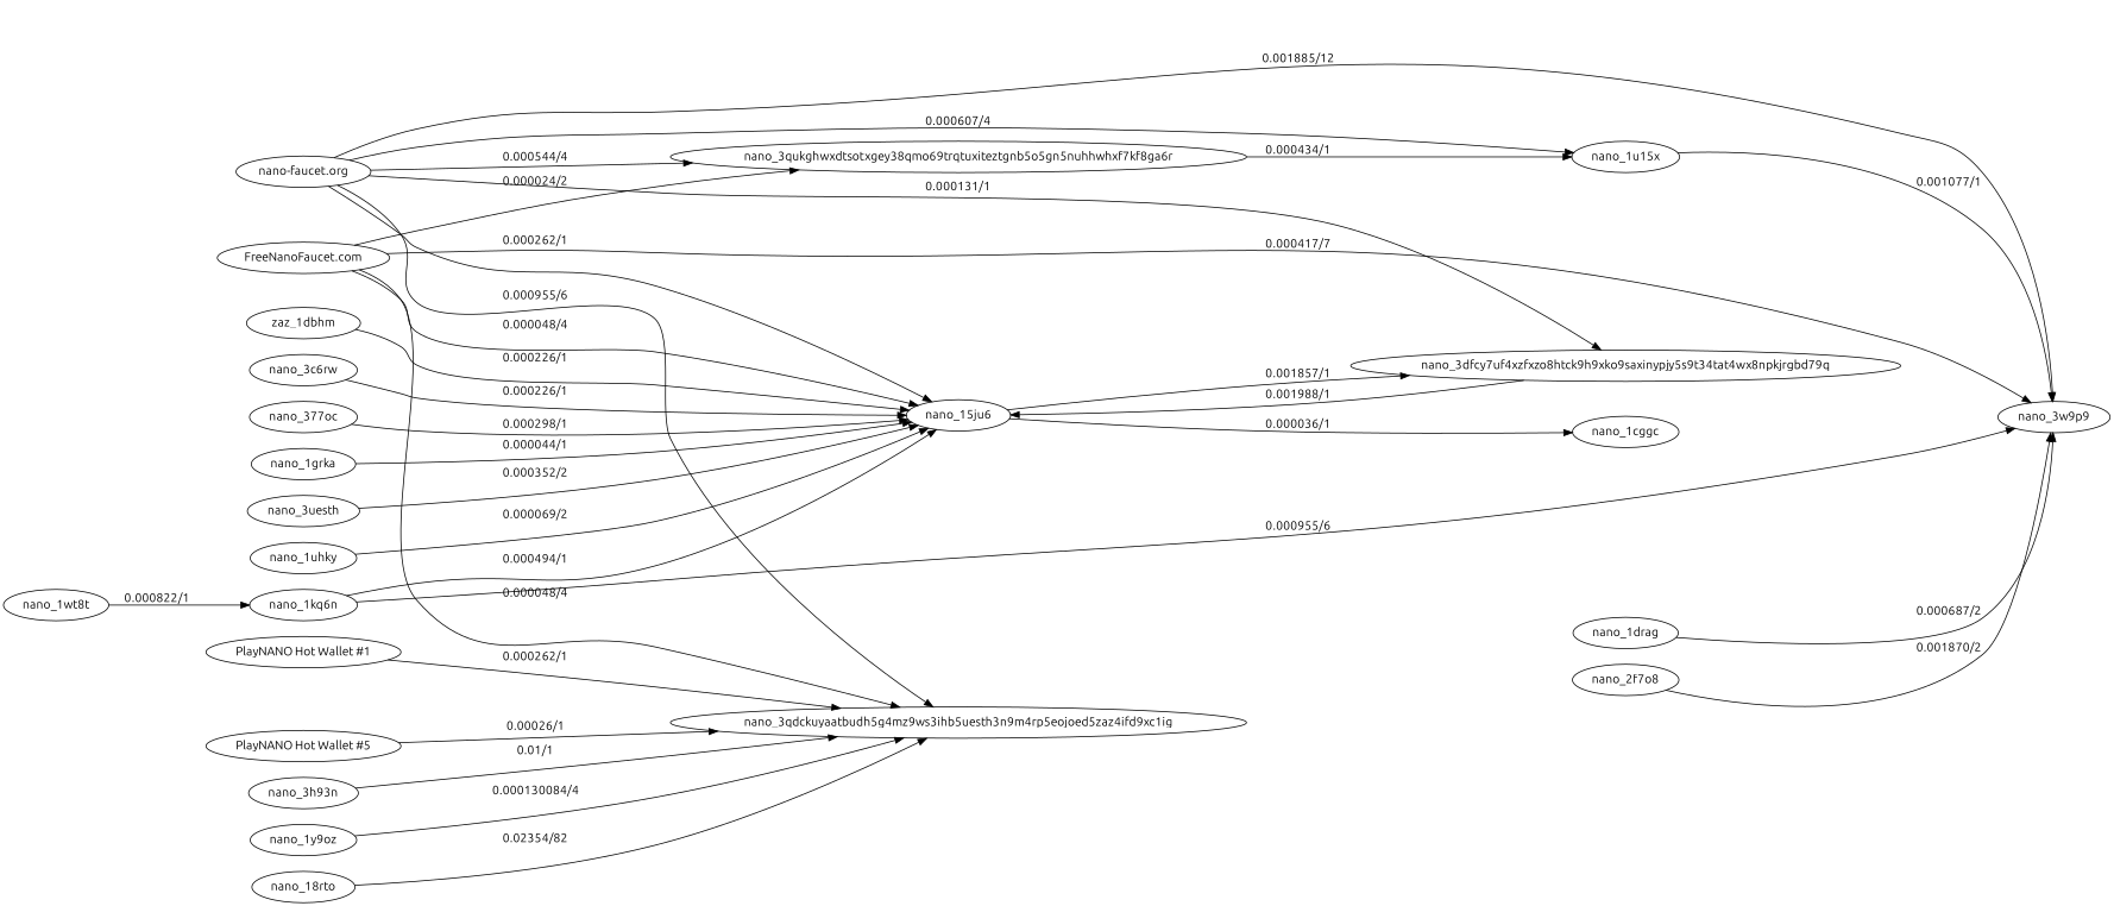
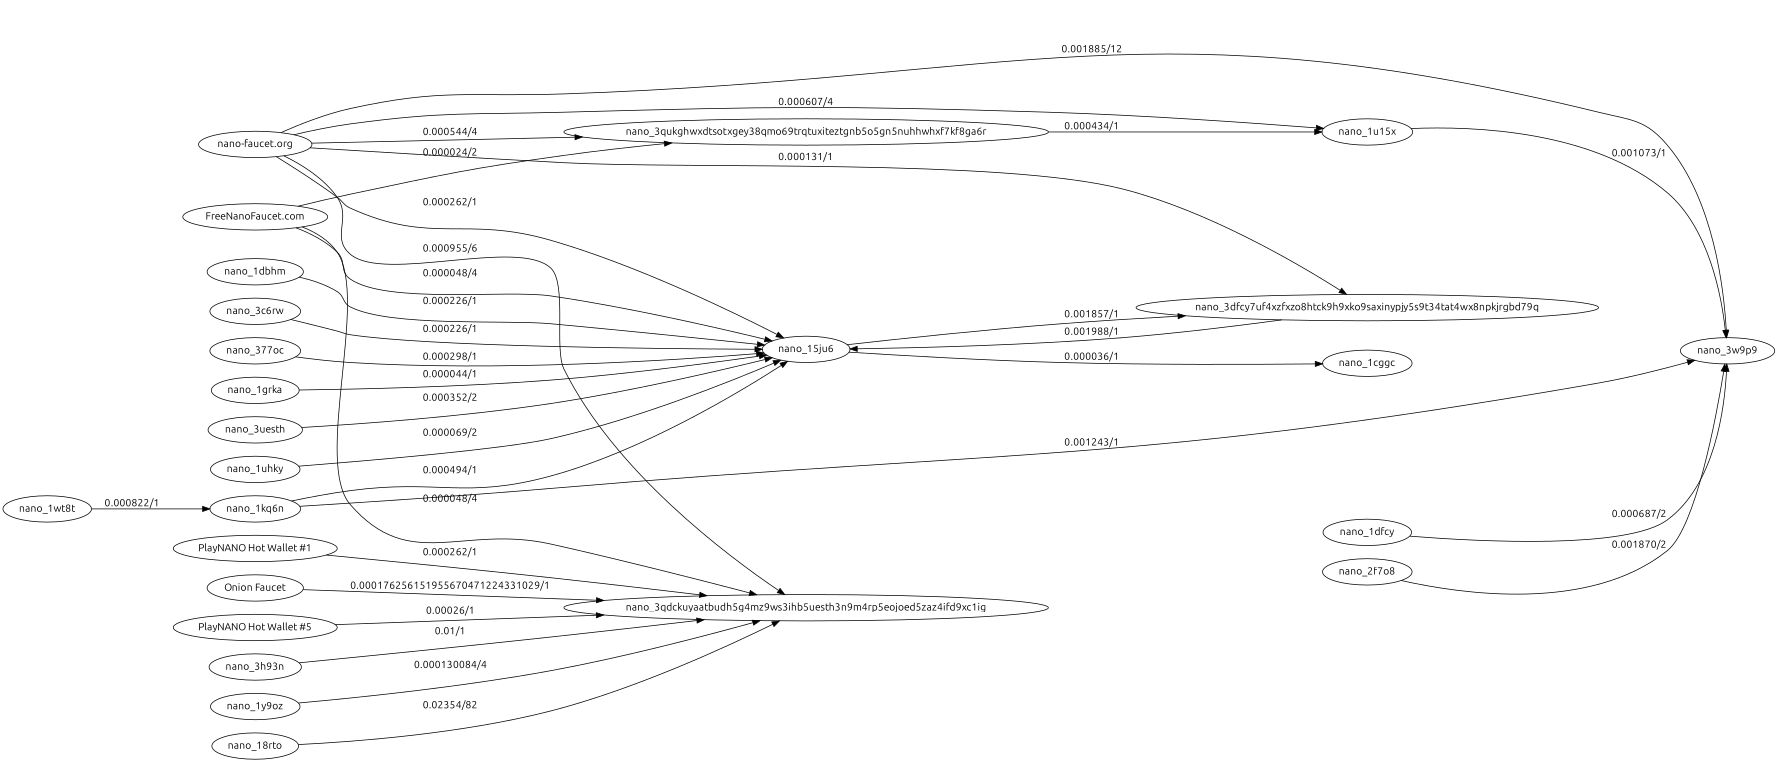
  digraph {
    fontname=Ubuntu
    rankdir=LR
    node [fontname=Ubuntu]
    edge [fontname=Ubuntu]
    n1 [label=nano_1u15x]
    nano_3qukghwxdtsotxgey38qmo69trqtuxiteztgnb5o5gn5nuhhwhxf7kf8ga6r
    n3 [label=nano_3w9p9]
    n4 [label=nano_15ju6]
    nano_3dfcy7uf4xzfxzo8htck9h9xko9saxinypjy5s9t34tat4wx8npkjrgbd79q
    n6 [label=nano_1cggc]
    n7 [label="nano-faucet.org"]
    nano_3qdckuyaatbudh5g4mz9ws3ihb5uesth3n9m4rp5eojoed5zaz4ifd9xc1ig
    n9 [label=nano_3h93n]
    n10 [label=nano_1y9oz]
    n11 [label=nano_18rto]
    n12 [label="FreeNanoFaucet.com"]
    n13 [label="PlayNANO Hot Wallet #1"]
+   n14 [label="Onion Faucet"]
    n15 [label="PlayNANO Hot Wallet #5"]
    n16 [label=nano_1grka]
    n17 [label=nano_3uesth]
    n18 [label=nano_1uhky]
-   n19 [label=zaz_1dbhm]
+   n19 [label=nano_1dbhm]
    n20 [label=nano_3c6rw]
-   n21 [label=nano_1drag]
+   n21 [label=nano_1dfcy]
    n22 [label=nano_377oc]
    n23 [label=nano_2f7o8]
    n24 [label=nano_1wt8t]
    n25 [label=nano_1kq6n]
-   n1 -> n3 [label="0.001077/1"]
+   n1 -> n3 [label="0.001073/1"]
    nano_3qukghwxdtsotxgey38qmo69trqtuxiteztgnb5o5gn5nuhhwhxf7kf8ga6r -> n1 [label="0.000434/1"]
    n4 -> nano_3dfcy7uf4xzfxzo8htck9h9xko9saxinypjy5s9t34tat4wx8npkjrgbd79q [label="0.001857/1"]
    n4 -> n6 [label="0.000036/1"]
    nano_3dfcy7uf4xzfxzo8htck9h9xko9saxinypjy5s9t34tat4wx8npkjrgbd79q -> n4 [label="0.001988/1"]
    n7 -> n1 [label="0.000607/4"]
    n7 -> nano_3qukghwxdtsotxgey38qmo69trqtuxiteztgnb5o5gn5nuhhwhxf7kf8ga6r [label="0.000544/4"]
    n7 -> n3 [label="0.001885/12"]
    n7 -> n4 [label="0.000262/1"]
    n7 -> nano_3dfcy7uf4xzfxzo8htck9h9xko9saxinypjy5s9t34tat4wx8npkjrgbd79q [label="0.000131/1"]
    n7 -> nano_3qdckuyaatbudh5g4mz9ws3ihb5uesth3n9m4rp5eojoed5zaz4ifd9xc1ig [label="0.000955/6"]
    n9 -> nano_3qdckuyaatbudh5g4mz9ws3ihb5uesth3n9m4rp5eojoed5zaz4ifd9xc1ig [label="0.01/1"]
    n10 -> nano_3qdckuyaatbudh5g4mz9ws3ihb5uesth3n9m4rp5eojoed5zaz4ifd9xc1ig [label="0.000130084/4"]
    n11 -> nano_3qdckuyaatbudh5g4mz9ws3ihb5uesth3n9m4rp5eojoed5zaz4ifd9xc1ig [label="0.02354/82"]
    n12 -> nano_3qukghwxdtsotxgey38qmo69trqtuxiteztgnb5o5gn5nuhhwhxf7kf8ga6r [label="0.000024/2"]
-   n12 -> n3 [label="0.000417/7"]
    n12 -> n4 [label="0.000048/4"]
    n12 -> nano_3qdckuyaatbudh5g4mz9ws3ihb5uesth3n9m4rp5eojoed5zaz4ifd9xc1ig [label="0.000048/4"]
    n13 -> nano_3qdckuyaatbudh5g4mz9ws3ihb5uesth3n9m4rp5eojoed5zaz4ifd9xc1ig [label="0.000262/1"]
+   n14 -> nano_3qdckuyaatbudh5g4mz9ws3ihb5uesth3n9m4rp5eojoed5zaz4ifd9xc1ig [label="0.000176256151955670471224331029/1"]
    n15 -> nano_3qdckuyaatbudh5g4mz9ws3ihb5uesth3n9m4rp5eojoed5zaz4ifd9xc1ig [label="0.00026/1"]
    n16 -> n4 [label="0.000044/1"]
    n17 -> n4 [label="0.000352/2"]
    n18 -> n4 [label="0.000069/2"]
    n19 -> n4 [label="0.000226/1"]
    n20 -> n4 [label="0.000226/1"]
    n21 -> n3 [label="0.000687/2"]
    n22 -> n4 [label="0.000298/1"]
    n23 -> n3 [label="0.001870/2"]
    n24 -> n25 [label="0.000822/1"]
-   n25 -> n3 [label="0.000955/6"]
+   n25 -> n3 [label="0.001243/1"]
    n25 -> n4 [label="0.000494/1"]
  }
